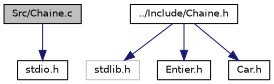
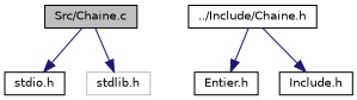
  digraph {
    node [color=black fillcolor=white fontname=Helvetica fontsize=10 shape=record style=filled]
    edge [color=midnightblue fontname=Helvetica fontsize=10 labelfontname=Helvetica labelfontsize=10 style=solid]
    n1 [fillcolor=grey75 fontcolor=black height=0.2 label="Src/Chaine.c" width=0.4]
    n2 [height=0.2 label="stdio.h" width=0.4]
    n3 [color=grey75 height=0.2 label="stdlib.h" width=0.4]
    n4 [height=0.2 label="../Include/Chaine.h" width=0.4]
    n5 [height=0.2 label="Entier.h" width=0.4]
-   n6 [height=0.2 label="Car.h" width=0.4]
+   n6 [height=0.2 label="Include.h" width=0.4]
    n1 -> n2
-   n4 -> n3
+   n1 -> n3
    n4 -> n5
    n4 -> n6
  }
